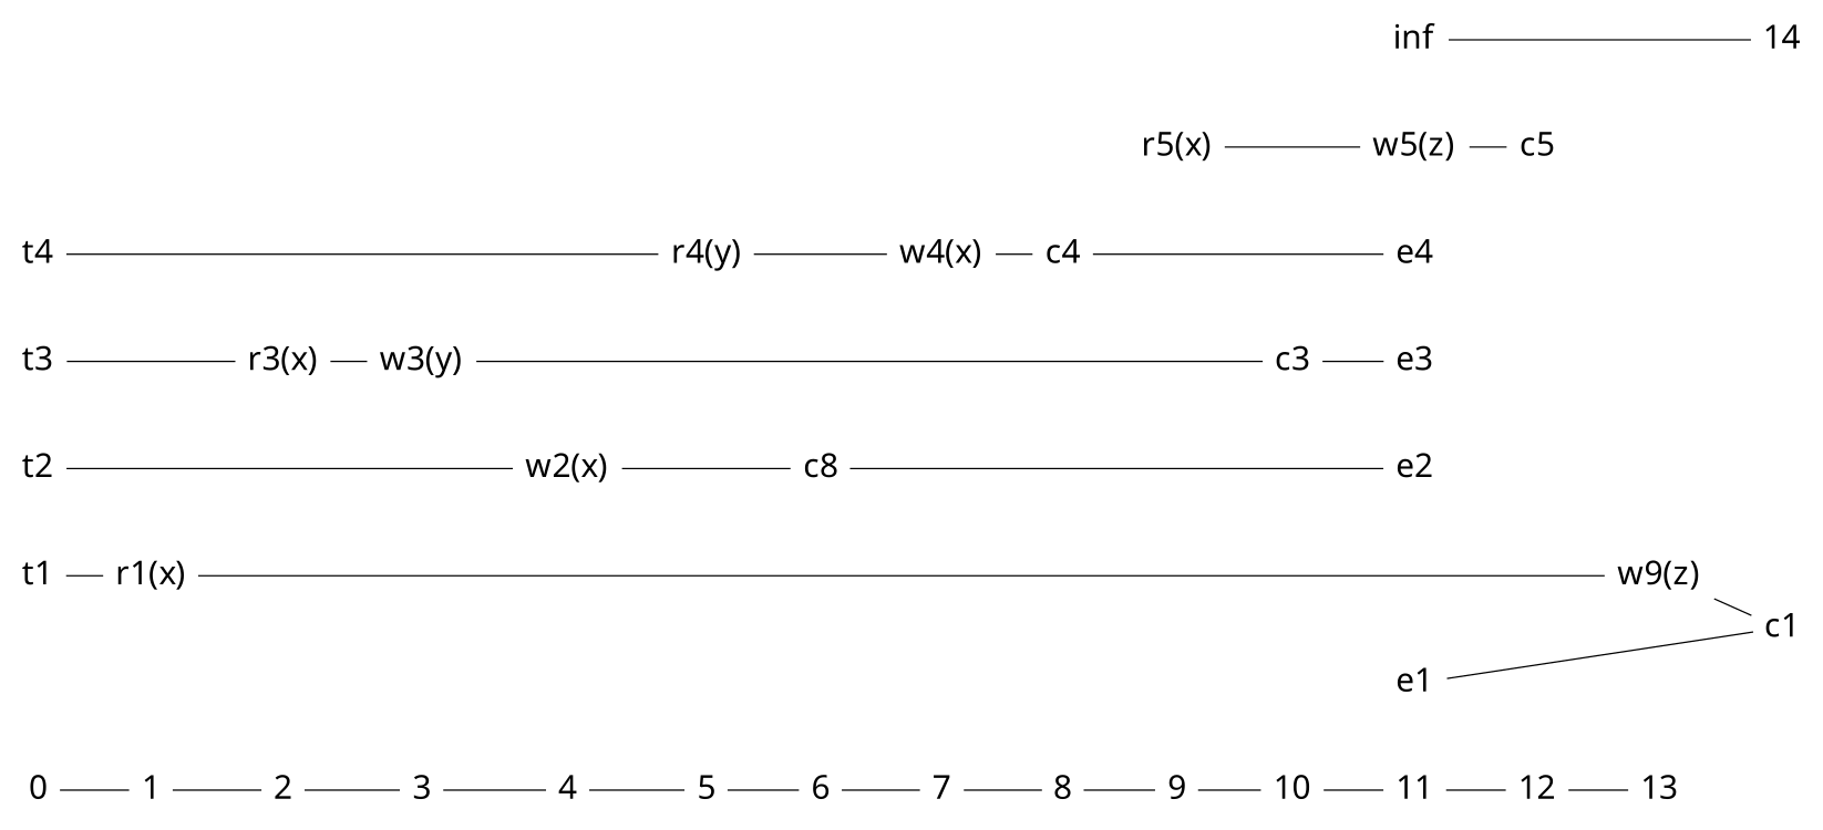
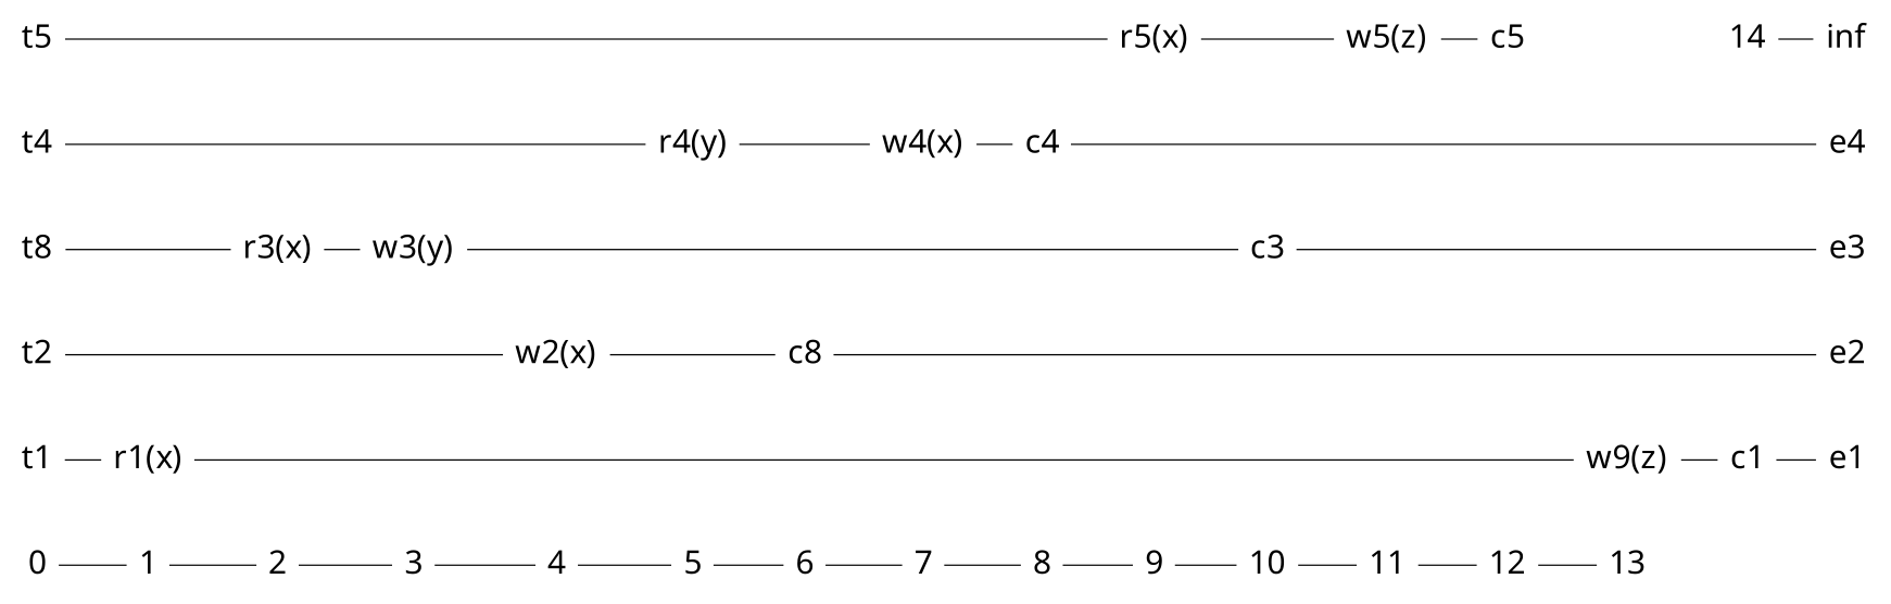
  digraph {
    fontname=Roboto
    rankdir=LR
    ranksep=0.2
    node [fontname="MJXc-TeX-math-I,MJXc-TeX-math-Ix,MJXc-TeX-math-Iw" fontsize=12 margin=0.05 shape=plaintext]
    edge [arrowsize=0 minlen=1 penwidth=0.5]
    0 [height=0 width=0]
    t1 [height=0 width=0]
    t2 [height=0 width=0]
-   t3 [height=0 width=0]
+   t3 [height=0 width=0 label=t8]
    t4 [height=0 width=0]
+   t5 [height=0 width=0]
    1 [height=0 width=0]
    "r1(x)" [height=0 width=0]
    2 [height=0 width=0]
    "r3(x)" [height=0 width=0]
    3 [height=0 width=0]
    "w3(y)" [height=0 width=0]
    4 [height=0 width=0]
    "w2(x)" [height=0 width=0]
    5 [height=0 width=0]
    "r4(y)" [height=0 width=0]
    6 [height=0 width=0]
    n18 [height=0 label=c8 width=0]
    7 [height=0 width=0]
    "w4(x)" [height=0 width=0]
    8 [height=0 width=0]
    c4 [height=0 width=0]
    9 [height=0 width=0]
    "r5(x)" [height=0 width=0]
    10 [height=0 width=0]
    c3 [height=0 width=0]
    11 [height=0 width=0]
    "w5(z)" [height=0 width=0]
    12 [height=0 width=0]
    c5 [height=0 width=0]
    13 [height=0 width=0]
    n32 [height=0 label="w9(z)" width=0]
    14 [height=0 width=0]
    c1 [height=0 width=0]
    e2 [height=0 width=0]
    inf [height=0 width=0]
    e1 [height=0 width=0]
    e3 [height=0 width=0]
    e4 [height=0 width=0]
    subgraph sub_1 {
      rank=same
      0
      t1
      t2
      t3
      t4
+     t5
    }
    subgraph sub_2 {
      rank=same
      1
      "r1(x)"
    }
    subgraph sub_3 {
      rank=same
      2
      "r3(x)"
    }
    subgraph sub_4 {
      rank=same
      3
      "w3(y)"
    }
    subgraph sub_5 {
      rank=same
      4
      "w2(x)"
    }
    subgraph sub_6 {
      rank=same
      5
      "r4(y)"
    }
    subgraph sub_7 {
      rank=same
      6
      n18
    }
    subgraph sub_8 {
      rank=same
      7
      "w4(x)"
    }
    subgraph sub_9 {
      rank=same
      8
      c4
    }
    subgraph sub_10 {
      rank=same
      9
      "r5(x)"
    }
    subgraph sub_11 {
      rank=same
      10
      c3
    }
    subgraph sub_12 {
      rank=same
      11
      "w5(z)"
    }
    subgraph sub_13 {
      rank=same
      12
      c5
    }
    subgraph sub_14 {
      rank=same
      13
      n32
    }
    subgraph sub_15 {
      rank=same
      14
      c1
    }
    subgraph sub_16 {
      t2
      "w2(x)"
      n18
      e2
    }
    subgraph sub_17 {
      rank=same
      e2
      inf
      e1
      e3
      e4
    }
    subgraph sub_18 {
      t1
      "r1(x)"
      n32
      c1
      e1
    }
    subgraph sub_19 {
      t3
      "r3(x)"
      "w3(y)"
      c3
      e3
    }
    subgraph sub_20 {
      t4
      "r4(y)"
      "w4(x)"
      c4
      e4
    }
    subgraph sub_21 {
+     t5
      "r5(x)"
      "w5(z)"
      c5
    }
    subgraph sub_22 {
      mindist=100.0
      0
      1
      2
      3
      4
      5
      6
      7
      8
      9
      10
      11
      12
      13
      14
      inf
    }
    0 -> 1
    t1 -> "r1(x)"
    t2 -> "w2(x)"
    t3 -> "r3(x)"
    t4 -> "r4(y)"
+   t5 -> "r5(x)"
    1 -> 2
    "r1(x)" -> n32
    2 -> 3
    "r3(x)" -> "w3(y)"
    3 -> 4
    "w3(y)" -> c3
    4 -> 5
    "w2(x)" -> n18
    5 -> 6
    "r4(y)" -> "w4(x)"
    6 -> 7
    n18 -> e2
-   8 -> 7
+   7 -> 8
    "w4(x)" -> c4
    8 -> 9
    c4 -> e4
    9 -> 10
    "r5(x)" -> "w5(z)"
    10 -> 11
    c3 -> e3
    11 -> 12
    "w5(z)" -> c5
    12 -> 13
    n32 -> c1
-   inf -> 14
+   14 -> inf
    c1 -> e1
  }
